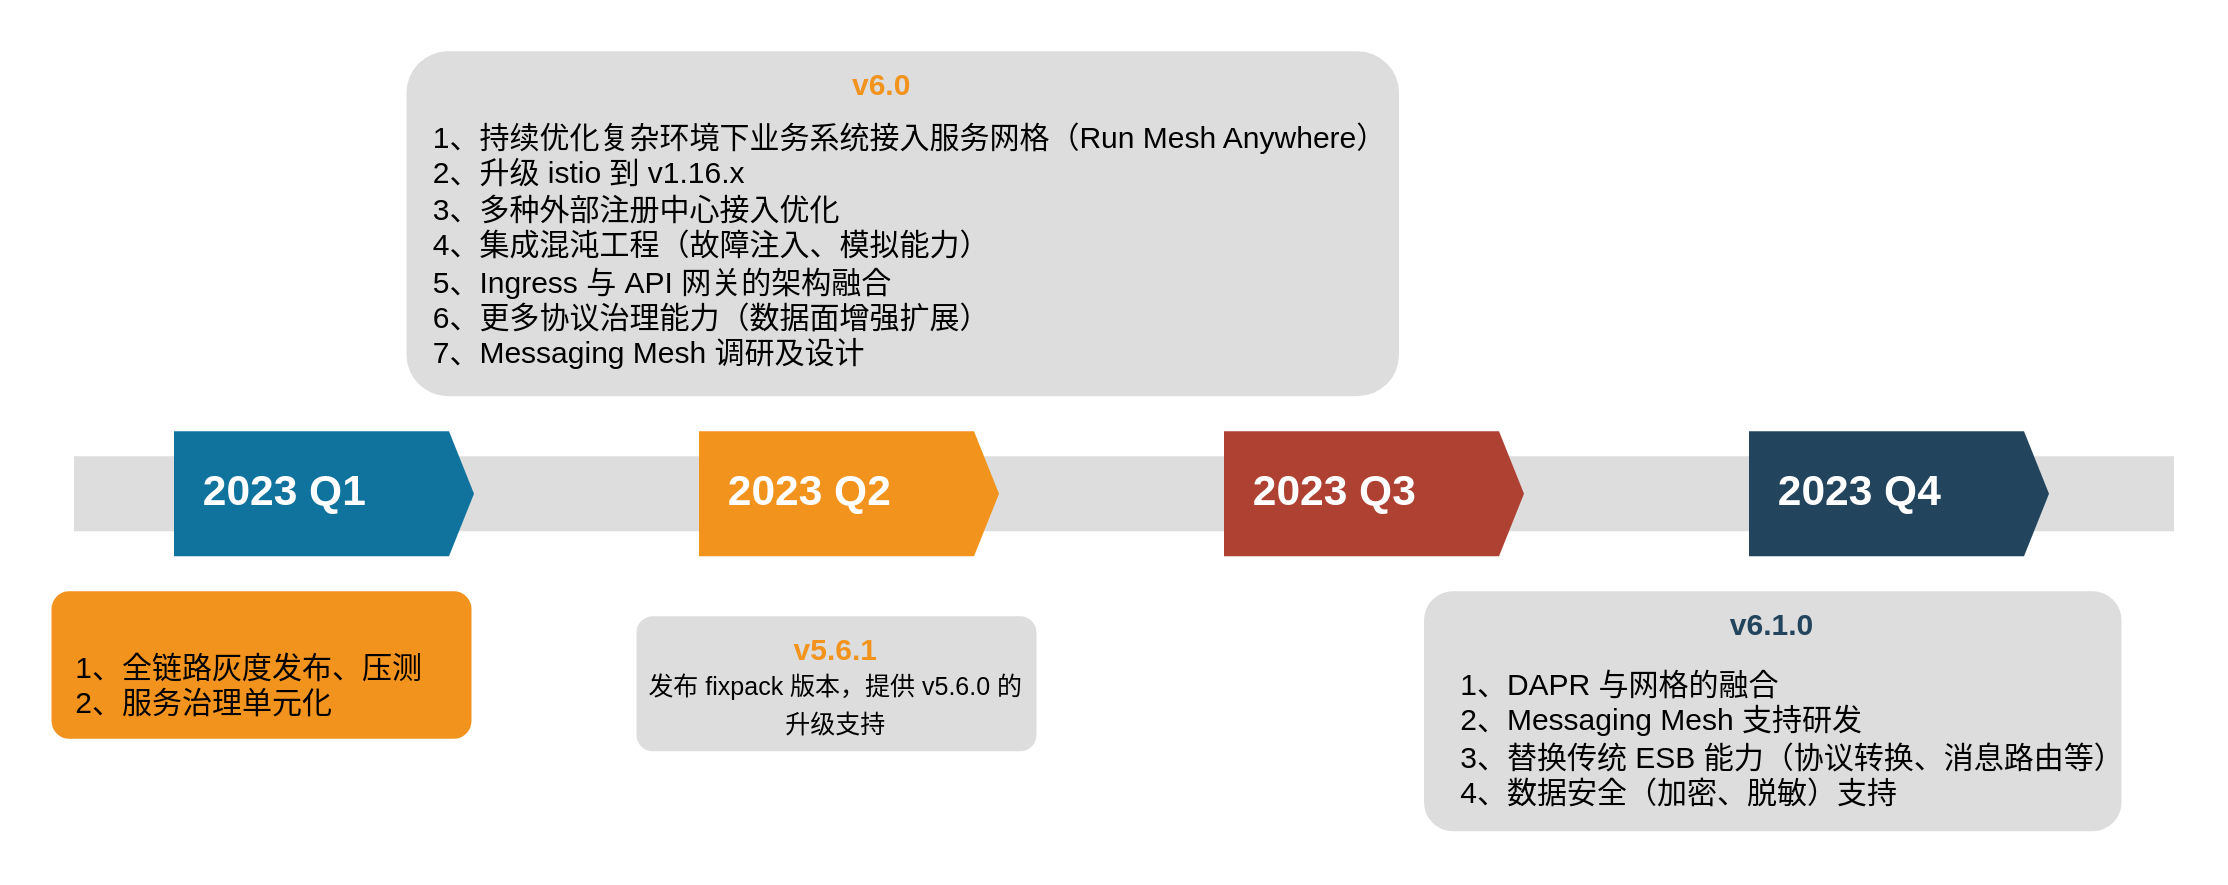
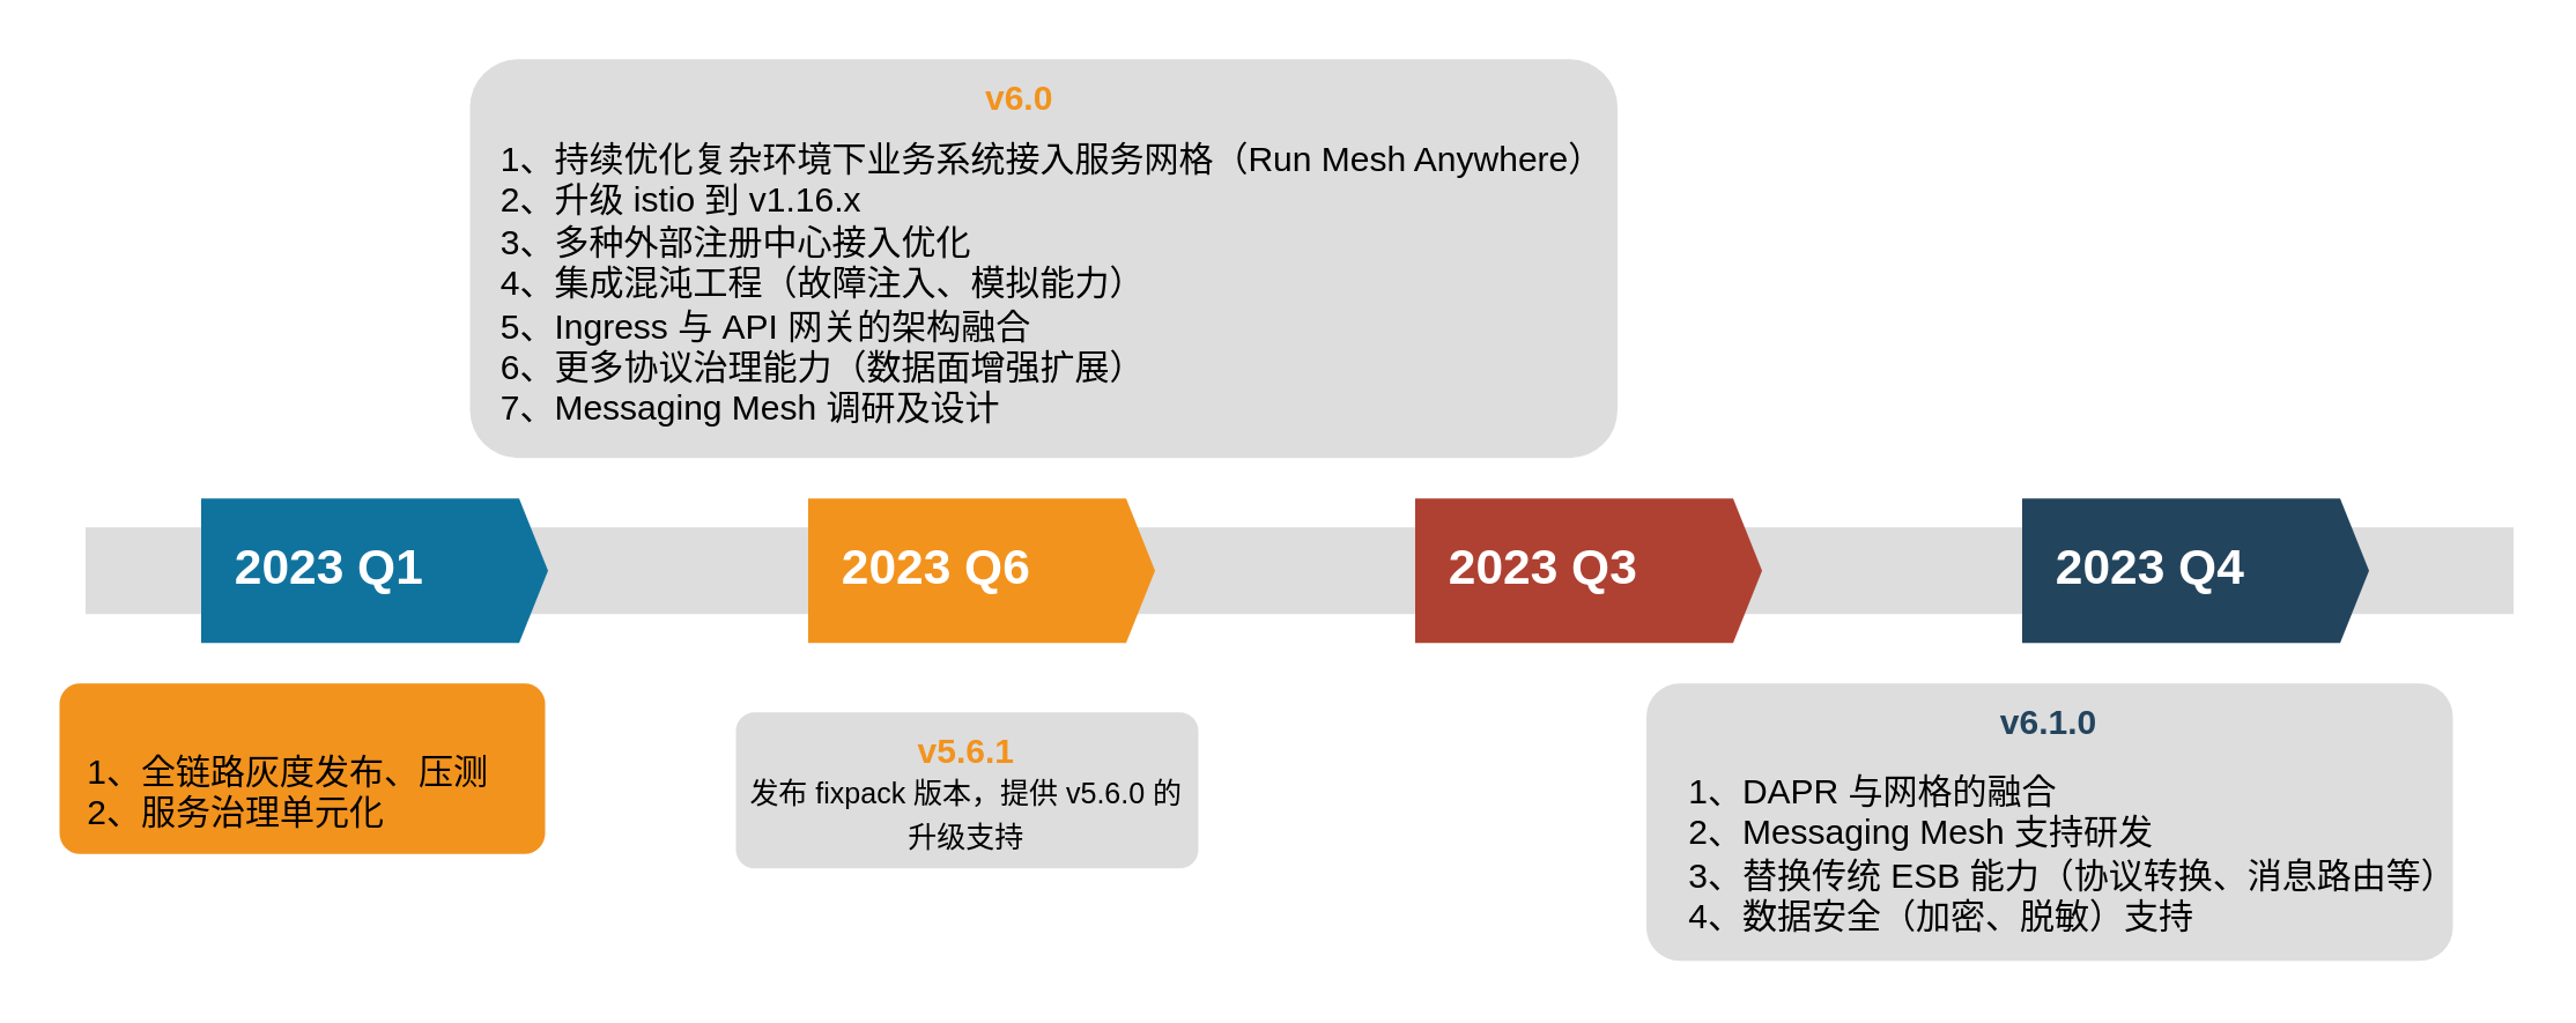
  <mxCell id="0" />
  <mxCell id="1" parent="0" />
  <mxCell id="2" value="" style="fillColor=#dddddd;rounded=0;strokeColor=none;" parent="1" vertex="1"><mxGeometry x="29" y="182" width="840" height="30" as="geometry" /></mxCell>
  <mxCell id="3" value="2023 Q1" style="shape=mxgraph.infographic.ribbonSimple;notch1=0;notch2=10;notch=0;html=1;fillColor=#10739E;strokeColor=none;shadow=0;fontSize=17;fontColor=#FFFFFF;align=left;spacingLeft=10;fontStyle=1;" parent="1" vertex="1"><mxGeometry x="69" y="172" width="120" height="50" as="geometry" /></mxCell>
- <mxCell id="4" value="2023 Q2" style="shape=mxgraph.infographic.ribbonSimple;notch1=0;notch2=10;notch=0;html=1;fillColor=#F2931E;strokeColor=none;shadow=0;fontSize=17;fontColor=#FFFFFF;align=left;spacingLeft=10;fontStyle=1;" parent="1" vertex="1"><mxGeometry x="279" y="172" width="120" height="50" as="geometry" /></mxCell>
+ <mxCell id="4" value="2023 Q6" style="shape=mxgraph.infographic.ribbonSimple;notch1=0;notch2=10;notch=0;html=1;fillColor=#F2931E;strokeColor=none;shadow=0;fontSize=17;fontColor=#FFFFFF;align=left;spacingLeft=10;fontStyle=1;" parent="1" vertex="1"><mxGeometry x="279" y="172" width="120" height="50" as="geometry" /></mxCell>
  <mxCell id="5" value="2023 Q3" style="shape=mxgraph.infographic.ribbonSimple;notch1=0;notch2=10;notch=0;html=1;fillColor=#AE4132;strokeColor=none;shadow=0;fontSize=17;fontColor=#FFFFFF;align=left;spacingLeft=10;fontStyle=1;" parent="1" vertex="1"><mxGeometry x="489" y="172" width="120" height="50" as="geometry" /></mxCell>
  <mxCell id="6" value="2023 Q4" style="shape=mxgraph.infographic.ribbonSimple;notch1=0;notch2=10;notch=0;html=1;fillColor=#23445D;strokeColor=none;shadow=0;fontSize=17;fontColor=#FFFFFF;align=left;spacingLeft=10;fontStyle=1;" parent="1" vertex="1"><mxGeometry x="699" y="172" width="120" height="50" as="geometry" /></mxCell>
  <mxCell id="7" value="&lt;b style=&quot;color: rgb(242 , 147 , 30)&quot;&gt;&amp;nbsp; &amp;nbsp; &amp;nbsp; &amp;nbsp; &amp;nbsp; &amp;nbsp; &amp;nbsp; &amp;nbsp; &amp;nbsp; &amp;nbsp; &amp;nbsp; &amp;nbsp; &amp;nbsp; &amp;nbsp; &amp;nbsp; &amp;nbsp; &amp;nbsp; &amp;nbsp; &amp;nbsp; &amp;nbsp; &amp;nbsp; &amp;nbsp; &amp;nbsp; &amp;nbsp; &amp;nbsp; &amp;nbsp; &amp;nbsp;v6.0&lt;/b&gt;&lt;font color=&quot;#10739e&quot;&gt;&lt;span&gt;&lt;br&gt;&lt;br&gt;&lt;/span&gt;&lt;br&gt;&lt;/font&gt;" style="rounded=1;strokeColor=none;fillColor=#DDDDDD;align=left;arcSize=12;verticalAlign=top;whiteSpace=wrap;html=1;fontSize=12;fontStyle=1" parent="1" vertex="1"><mxGeometry x="162" y="20" width="397" height="138" as="geometry" /></mxCell>
  <mxCell id="8" value="&lt;font style=&quot;font-size: 10px&quot;&gt;&lt;font style=&quot;font-size: 12px&quot; color=&quot;#23445D&quot;&gt;&lt;b&gt;v6.1.0&lt;/b&gt;&lt;/font&gt;&lt;br&gt;&lt;br&gt;&lt;br&gt;&lt;/font&gt;" style="rounded=1;strokeColor=none;fillColor=#DDDDDD;align=center;arcSize=12;verticalAlign=top;whiteSpace=wrap;html=1;fontSize=12;" parent="1" vertex="1"><mxGeometry x="569" y="236" width="279" height="96" as="geometry" /></mxCell>
  <mxCell id="9" value="1、持续优化复杂环境下业务系统接入服务网格（Run Mesh Anywhere）&lt;br&gt;2、升级 istio 到 v1.16.x&lt;br&gt;3、多种外部注册中心接入优化&lt;br&gt;4、集成混沌工程（故障注入、模拟能力）&lt;br&gt;5、Ingress 与 API 网关的架构融合&lt;br&gt;6、更多协议治理能力（数据面增强扩展）&lt;br&gt;7、Messaging Mesh 调研及设计" style="text;html=1;" parent="1" vertex="1"><mxGeometry x="170.5" y="41" width="380" height="112" as="geometry" /></mxCell>
  <mxCell id="10" value="1、DAPR 与网格的融合&lt;br&gt;2、Messaging Mesh 支持研发&lt;br&gt;3、替换传统 ESB 能力（协议转换、消息路由等）&lt;br&gt;4、数据安全（加密、脱敏）支持" style="text;html=1;" parent="1" vertex="1"><mxGeometry x="582" y="260" width="222" height="55" as="geometry" /></mxCell>
  <mxCell id="11" value="&lt;b style=&quot;color: rgb(242 , 147 , 30)&quot;&gt;&amp;nbsp; &amp;nbsp; &amp;nbsp; &amp;nbsp; &amp;nbsp; &amp;nbsp; &amp;nbsp; &amp;nbsp; &amp;nbsp; &amp;nbsp; &amp;nbsp; v5.7.0&lt;/b&gt;&lt;font color=&quot;#10739e&quot;&gt;&lt;span&gt;&lt;br&gt;&lt;br&gt;&lt;/span&gt;&lt;br&gt;&lt;/font&gt;" style="rounded=1;strokeColor=none;fillColor=#f2931e;align=left;arcSize=12;verticalAlign=top;whiteSpace=wrap;html=1;fontSize=12;fontStyle=1;" parent="1" vertex="1"><mxGeometry x="20" y="236" width="168" height="59" as="geometry" /></mxCell>
  <mxCell id="12" value="1、全链路灰度发布、压测&lt;br&gt;2、服务治理单元化&lt;br&gt;&lt;div&gt;&lt;/div&gt;" style="text;html=1;" parent="1" vertex="1"><mxGeometry x="27.5" y="253" width="161" height="27" as="geometry" /></mxCell>
  <mxCell id="13" value="&lt;font style=&quot;font-size: 10px&quot;&gt;&lt;font style=&quot;font-size: 12px&quot; color=&quot;#F2931E&quot;&gt;&lt;b&gt;v5.6.1&lt;br&gt;&lt;/b&gt;&lt;/font&gt;发布 fixpack 版本，提供 v5.6.0 的升级支持&lt;br&gt;&lt;/font&gt;" style="rounded=1;strokeColor=none;fillColor=#DDDDDD;align=center;arcSize=12;verticalAlign=top;whiteSpace=wrap;html=1;fontSize=12;" parent="1" vertex="1"><mxGeometry x="254" y="246" width="160" height="54" as="geometry" /></mxCell>
